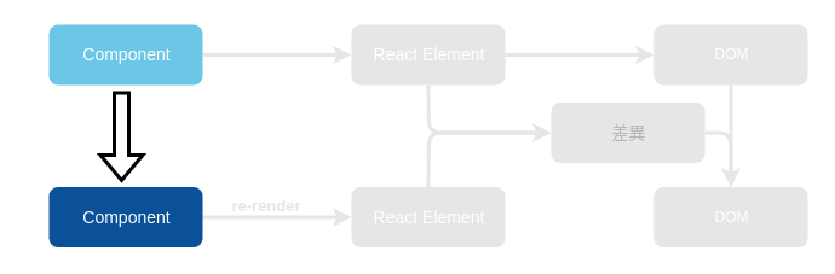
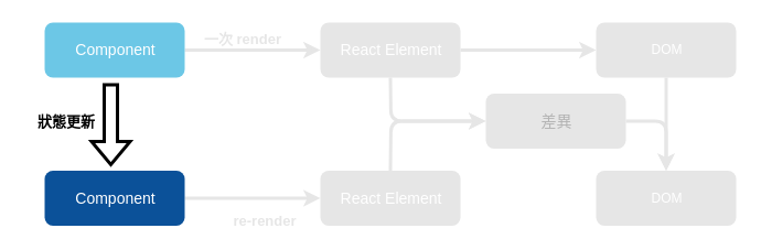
  <mxCell id="0" />
  <mxCell id="1" parent="0" />
  <mxCell id="2" style="edgeStyle=orthogonalEdgeStyle;rounded=0;orthogonalLoop=1;jettySize=auto;html=1;strokeWidth=3;strokeColor=#E6E6E6;" parent="1" source="3" target="5" edge="1"><mxGeometry relative="1" as="geometry" /></mxCell>
  <mxCell id="3" value="Component" style="rounded=1;fillColor=#6CC7E6;strokeColor=none;strokeWidth=2;fontFamily=Helvetica;html=1;gradientColor=none;fontColor=#ffffff;fontSize=14;" parent="1" vertex="1"><mxGeometry x="40.005" y="20" width="127" height="50" as="geometry" /></mxCell>
  <mxCell id="4" style="edgeStyle=orthogonalEdgeStyle;rounded=1;orthogonalLoop=1;jettySize=auto;html=1;entryX=0;entryY=0.5;entryDx=0;entryDy=0;strokeWidth=3;curved=0;strokeColor=#E6E6E6;" parent="1" source="5" target="10" edge="1"><mxGeometry relative="1" as="geometry" /></mxCell>
  <mxCell id="5" value="React Element" style="rounded=1;fillColor=#E6E6E6;strokeColor=none;strokeWidth=2;fontFamily=Helvetica;html=1;gradientColor=none;fontSize=14;fontColor=#FFFFFF;" parent="1" vertex="1"><mxGeometry x="290.005" y="20" width="127" height="50" as="geometry" /></mxCell>
  <mxCell id="6" value="React Element" style="rounded=1;fillColor=#E6E6E6;strokeColor=none;strokeWidth=2;fontFamily=Helvetica;html=1;gradientColor=none;fontSize=14;fontColor=#ffffff;" parent="1" vertex="1"><mxGeometry x="290.005" y="154.5" width="127" height="50" as="geometry" /></mxCell>
  <mxCell id="7" style="edgeStyle=orthogonalEdgeStyle;rounded=0;orthogonalLoop=1;jettySize=auto;html=1;strokeWidth=3;strokeColor=#E6E6E6;" parent="1" source="8" target="6" edge="1"><mxGeometry relative="1" as="geometry" /></mxCell>
  <mxCell id="8" value="Component" style="rounded=1;fillColor=#0B5199;strokeColor=none;strokeWidth=2;fontFamily=Helvetica;html=1;gradientColor=none;fontSize=14;fontColor=#FFFFFF;" parent="1" vertex="1"><mxGeometry x="40.005" y="154.5" width="127" height="50" as="geometry" /></mxCell>
  <mxCell id="9" style="edgeStyle=orthogonalEdgeStyle;rounded=0;orthogonalLoop=1;jettySize=auto;html=1;strokeWidth=3;strokeColor=#E6E6E6;" parent="1" source="10" target="13" edge="1"><mxGeometry relative="1" as="geometry" /></mxCell>
  <mxCell id="10" value="DOM" style="rounded=1;fillColor=#E6E6E6;strokeColor=none;strokeWidth=2;fontFamily=Helvetica;html=1;gradientColor=none;fontColor=#FFFFFF;fontStyle=0" parent="1" vertex="1"><mxGeometry x="540.005" y="20" width="127" height="50" as="geometry" /></mxCell>
  <mxCell id="11" style="edgeStyle=orthogonalEdgeStyle;rounded=1;orthogonalLoop=1;jettySize=auto;html=1;entryX=0.5;entryY=0;entryDx=0;entryDy=0;exitX=1;exitY=0.5;exitDx=0;exitDy=0;curved=0;strokeWidth=3;strokeColor=#E6E6E6;" parent="1" source="12" target="13" edge="1"><mxGeometry relative="1" as="geometry" /></mxCell>
- <mxCell id="12" value="差異" style="rounded=1;fillColor=#E6E6E6;strokeColor=none;strokeWidth=2;fontFamily=Helvetica;html=1;gradientColor=none;fontColor=#B3B3B3;fontSize=14;fontStyle=0" parent="1" vertex="1"><mxGeometry x="455.005" y="84.5" width="127" height="50" as="geometry" /></mxCell>
+ <mxCell id="12" value="差異" style="rounded=1;fillColor=#E6E6E6;strokeColor=none;strokeWidth=2;fontFamily=Helvetica;html=1;gradientColor=none;fontColor=#B3B3B3;fontSize=14;fontStyle=0" parent="1" vertex="1"><mxGeometry x="440.005" y="84.5" width="127" height="50" as="geometry" /></mxCell>
  <mxCell id="13" value="DOM" style="rounded=1;fillColor=#E6E6E6;strokeColor=none;strokeWidth=2;fontFamily=Helvetica;html=1;gradientColor=none;fontColor=#FFFFFF;" parent="1" vertex="1"><mxGeometry x="540.005" y="154.5" width="127" height="50" as="geometry" /></mxCell>
  <mxCell id="14" value="" style="edgeStyle=elbowEdgeStyle;elbow=horizontal;strokeWidth=3;strokeColor=#E6E6E6;fontFamily=Helvetica;html=1;exitX=0.5;exitY=1;exitDx=0;exitDy=0;entryX=0;entryY=0.5;entryDx=0;entryDy=0;" parent="1" source="5" target="12" edge="1"><mxGeometry x="6.449" y="830.5" width="131.973" height="100" as="geometry"><mxPoint x="330" y="35" as="sourcePoint" /><mxPoint x="440" y="114.5" as="targetPoint" /><Array as="points"><mxPoint x="354" y="94.5" /></Array></mxGeometry></mxCell>
  <mxCell id="15" value="" style="edgeStyle=elbowEdgeStyle;elbow=horizontal;strokeWidth=3;strokeColor=#E6E6E6;fontFamily=Helvetica;html=1;exitX=0.5;exitY=0;exitDx=0;exitDy=0;entryX=0;entryY=0.5;entryDx=0;entryDy=0;" parent="1" source="6" target="12" edge="1"><mxGeometry x="6.449" y="830.5" width="131.973" height="100" as="geometry"><mxPoint x="364" y="80.5" as="sourcePoint" /><mxPoint x="450" y="119.5" as="targetPoint" /><Array as="points"><mxPoint x="354" y="134.5" /></Array></mxGeometry></mxCell>
- <mxCell id="17" value="re-render" style="text;html=1;align=center;verticalAlign=middle;whiteSpace=wrap;rounded=0;fontStyle=1;fontSize=13;fontColor=#E6E6E6;" parent="1" vertex="1"><mxGeometry x="180" y="154.5" width="80" height="30" as="geometry" /></mxCell>
+ <mxCell id="16" value="一次 render" style="text;html=1;align=center;verticalAlign=middle;whiteSpace=wrap;rounded=0;fontStyle=1;fontSize=13;fontColor=#E6E6E6;" parent="1" vertex="1"><mxGeometry x="180" y="20" width="80" height="30" as="geometry" /></mxCell>
+ <mxCell id="17" value="re-render" style="text;html=1;align=center;verticalAlign=middle;whiteSpace=wrap;rounded=0;fontStyle=1;fontSize=13;fontColor=#E6E6E6;" parent="1" vertex="1"><mxGeometry x="200" y="184.5" width="80" height="30" as="geometry" /></mxCell>
+ <mxCell id="18" value="狀態更新" style="text;html=1;align=center;verticalAlign=middle;whiteSpace=wrap;rounded=0;fontStyle=1;fontSize=13;" parent="1" vertex="1"><mxGeometry x="20" y="94.5" width="80" height="30" as="geometry" /></mxCell>
  <mxCell id="19" style="rounded=0;orthogonalLoop=1;jettySize=auto;html=1;shape=flexArrow;strokeWidth=3;" parent="1" edge="1"><mxGeometry relative="1" as="geometry"><mxPoint x="100" y="75" as="sourcePoint" /><mxPoint x="100" y="150.5" as="targetPoint" /></mxGeometry></mxCell>
